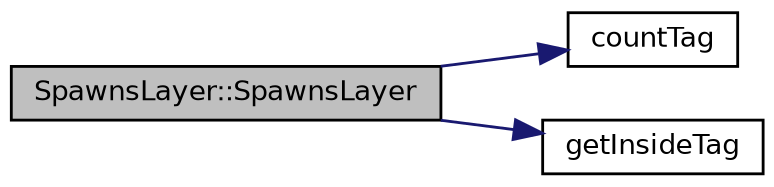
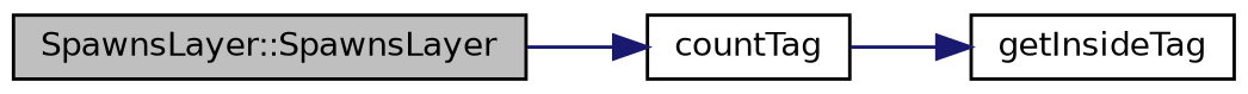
  digraph {
    rankdir=LR
    node [color=black fontname=Helvetica fontsize=10 shape=record]
    edge [color=midnightblue fontname=Helvetica fontsize=10 labelfontname=Helvetica labelfontsize=10 style=solid]
    n1 [fillcolor=grey75 fontcolor=black height=0.2 label="SpawnsLayer::SpawnsLayer" style=filled width=0.4]
    n2 [height=0.2 label=countTag width=0.4]
    n3 [height=0.2 label=getInsideTag width=0.4]
    n1 -> n2
-   n1 -> n3
+   n2 -> n3
  }
